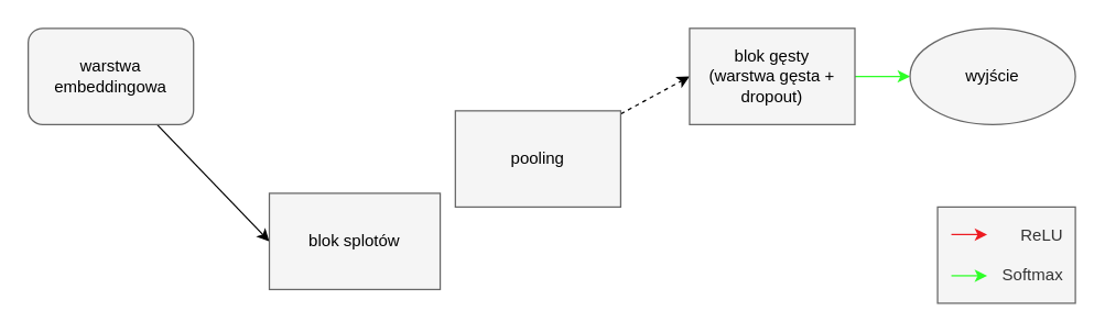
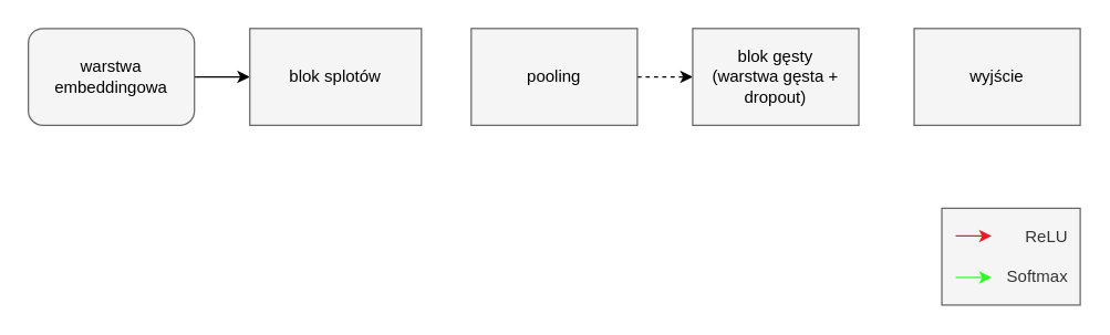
  <mxCell id="0" />
  <mxCell id="1" parent="0" />
  <mxCell id="2" style="edgeStyle=none;html=1;entryX=0;entryY=0.5;entryDx=0;entryDy=0;strokeColor=#000000;" edge="1" parent="1" source="3" target="4"><mxGeometry relative="1" as="geometry" /></mxCell>
  <mxCell id="3" value="&lt;font color=&quot;#000000&quot;&gt;warstwa embeddingowa&lt;/font&gt;" style="whiteSpace=wrap;html=1;fillColor=#f5f5f5;fontColor=#333333;strokeColor=#666666;rounded=1;" vertex="1" parent="1"><mxGeometry x="20" y="20" width="120" height="70" as="geometry" /></mxCell>
- <mxCell id="4" value="&lt;font color=&quot;#000000&quot;&gt;blok splotów&lt;/font&gt;" style="rounded=0;whiteSpace=wrap;html=1;fillColor=#f5f5f5;fontColor=#333333;strokeColor=#666666;" vertex="1" parent="1"><mxGeometry x="195" y="140" width="124" height="70" as="geometry" /></mxCell>
+ <mxCell id="4" value="&lt;font color=&quot;#000000&quot;&gt;blok splotów&lt;/font&gt;" style="rounded=0;whiteSpace=wrap;html=1;fillColor=#f5f5f5;fontColor=#333333;strokeColor=#666666;" vertex="1" parent="1"><mxGeometry x="180" y="20" width="124" height="70" as="geometry" /></mxCell>
  <mxCell id="5" style="edgeStyle=none;html=1;entryX=0;entryY=0.5;entryDx=0;entryDy=0;fontColor=#000000;strokeColor=#000000;dashed=1;" edge="1" parent="1" source="6" target="8"><mxGeometry relative="1" as="geometry" /></mxCell>
- <mxCell id="6" value="&lt;font color=&quot;#000000&quot;&gt;pooling&lt;br&gt;&lt;/font&gt;" style="rounded=0;whiteSpace=wrap;html=1;fillColor=#f5f5f5;strokeColor=#666666;fontColor=#333333;" vertex="1" parent="1"><mxGeometry x="330" y="80" width="120" height="70" as="geometry" /></mxCell>
- <mxCell id="7" style="edgeStyle=none;html=1;entryX=0;entryY=0.5;entryDx=0;entryDy=0;fontColor=#000000;strokeColor=#2DFF26;" edge="1" parent="1" source="8" target="9"><mxGeometry relative="1" as="geometry" /></mxCell>
+ <mxCell id="6" value="&lt;font color=&quot;#000000&quot;&gt;pooling&lt;br&gt;&lt;/font&gt;" style="rounded=0;whiteSpace=wrap;html=1;fillColor=#f5f5f5;strokeColor=#666666;fontColor=#333333;" vertex="1" parent="1"><mxGeometry x="340" y="20" width="120" height="70" as="geometry" /></mxCell>
  <mxCell id="8" value="&lt;font color=&quot;#000000&quot;&gt;blok gęsty&lt;br&gt;(warstwa gęsta + dropout)&lt;br&gt;&lt;/font&gt;" style="rounded=0;whiteSpace=wrap;html=1;fillColor=#f5f5f5;strokeColor=#666666;fontColor=#333333;" vertex="1" parent="1"><mxGeometry x="500" y="20" width="120" height="70" as="geometry" /></mxCell>
- <mxCell id="9" value="&lt;font color=&quot;#000000&quot;&gt;wyjście&lt;br&gt;&lt;/font&gt;" style="ellipse;whiteSpace=wrap;html=1;fillColor=#f5f5f5;strokeColor=#666666;fontColor=#333333;" vertex="1" parent="1"><mxGeometry x="660" y="20" width="120" height="70" as="geometry" /></mxCell>
+ <mxCell id="9" value="&lt;font color=&quot;#000000&quot;&gt;wyjście&lt;br&gt;&lt;/font&gt;" style="rounded=0;whiteSpace=wrap;html=1;fillColor=#f5f5f5;strokeColor=#666666;fontColor=#333333;" vertex="1" parent="1"><mxGeometry x="660" y="20" width="120" height="70" as="geometry" /></mxCell>
  <mxCell id="10" value="ReLU&amp;nbsp;&amp;nbsp;&lt;br&gt;&lt;br&gt;Softmax&amp;nbsp;&amp;nbsp;" style="rounded=0;whiteSpace=wrap;html=1;fontColor=#333333;fillColor=#f5f5f5;strokeColor=#666666;align=right;perimeterSpacing=0;" vertex="1" parent="1"><mxGeometry x="680" y="150" width="100" height="70" as="geometry" /></mxCell>
  <mxCell id="11" style="edgeStyle=none;html=1;fontColor=#000000;strokeColor=#ED1A21;" edge="1" parent="1"><mxGeometry relative="1" as="geometry"><mxPoint x="690" y="170" as="sourcePoint" /><mxPoint x="716" y="170" as="targetPoint" /></mxGeometry></mxCell>
  <mxCell id="12" style="edgeStyle=none;html=1;fontColor=#000000;strokeColor=#2DFF26;" edge="1" parent="1"><mxGeometry relative="1" as="geometry"><mxPoint x="690" y="200" as="sourcePoint" /><mxPoint x="716" y="200" as="targetPoint" /></mxGeometry></mxCell>
